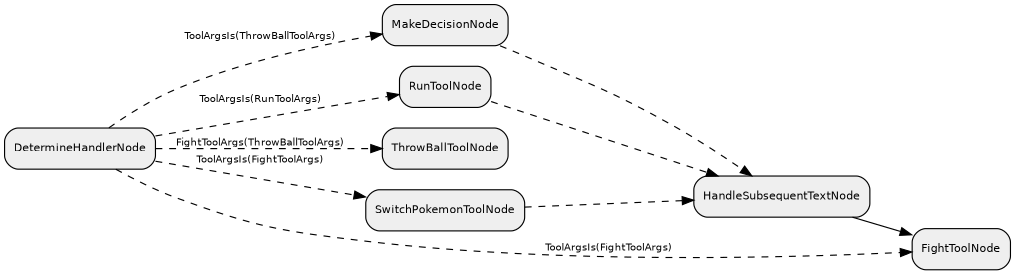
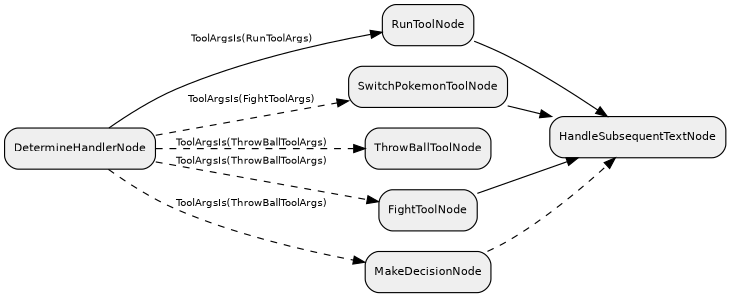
  digraph {
    compound=true
    rankdir=LR
    node [fillcolor="#EFEFEF" fontname=Helvetica fontsize=10 shape=box style="rounded,filled"]
    edge [fontname=Helvetica fontsize=9 style=dashed]
    n1 [label=RunToolNode]
    n2 [label=HandleSubsequentTextNode]
    n3 [label=SwitchPokemonToolNode]
    n4 [label=DetermineHandlerNode]
    n5 [label=ThrowBallToolNode]
    n6 [label=FightToolNode]
    n7 [label=MakeDecisionNode]
-   n1 -> n2
-   n3 -> n2
-   n4 -> n1 [label="ToolArgsIs(RunToolArgs)"]
+   n1 -> n2 [style=solid]
+   n3 -> n2 [style=solid]
+   n4 -> n1 [label="ToolArgsIs(RunToolArgs)" style=solid]
    n4 -> n3 [label="ToolArgsIs(FightToolArgs)"]
-   n4 -> n5 [label="FightToolArgs(ThrowBallToolArgs)"]
-   n4 -> n6 [label="ToolArgsIs(FightToolArgs)"]
+   n4 -> n5 [label="ToolArgsIs(ThrowBallToolArgs)"]
+   n4 -> n6 [label="ToolArgsIs(ThrowBallToolArgs)"]
    n4 -> n7 [label="ToolArgsIs(ThrowBallToolArgs)"]
-   n2 -> n6 [style=solid]
+   n6 -> n2 [style=solid]
    n7 -> n2
  }
